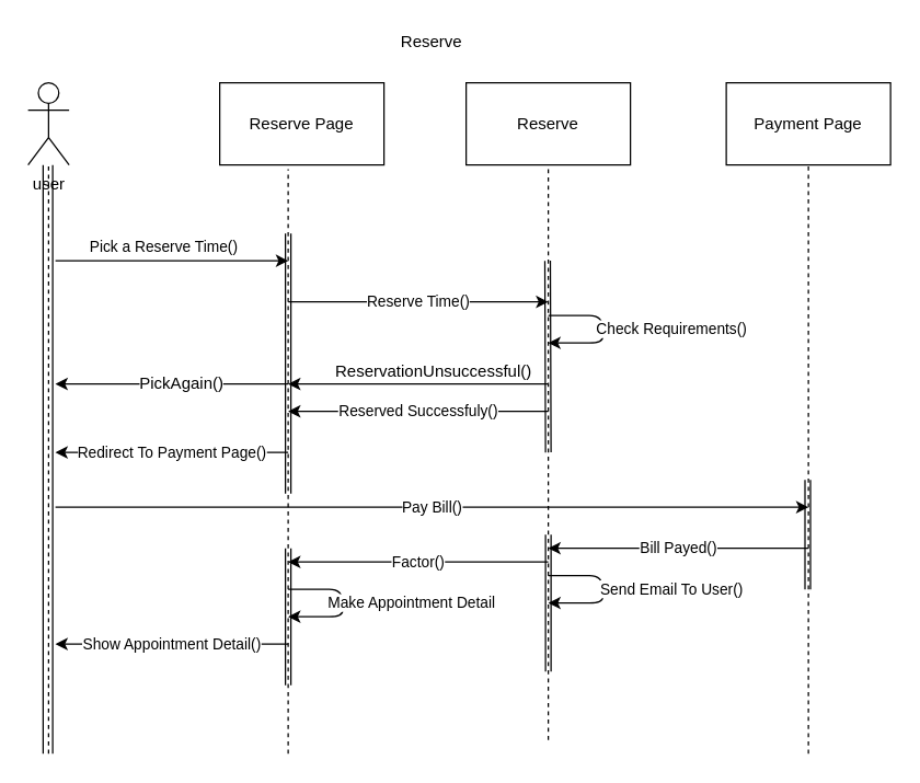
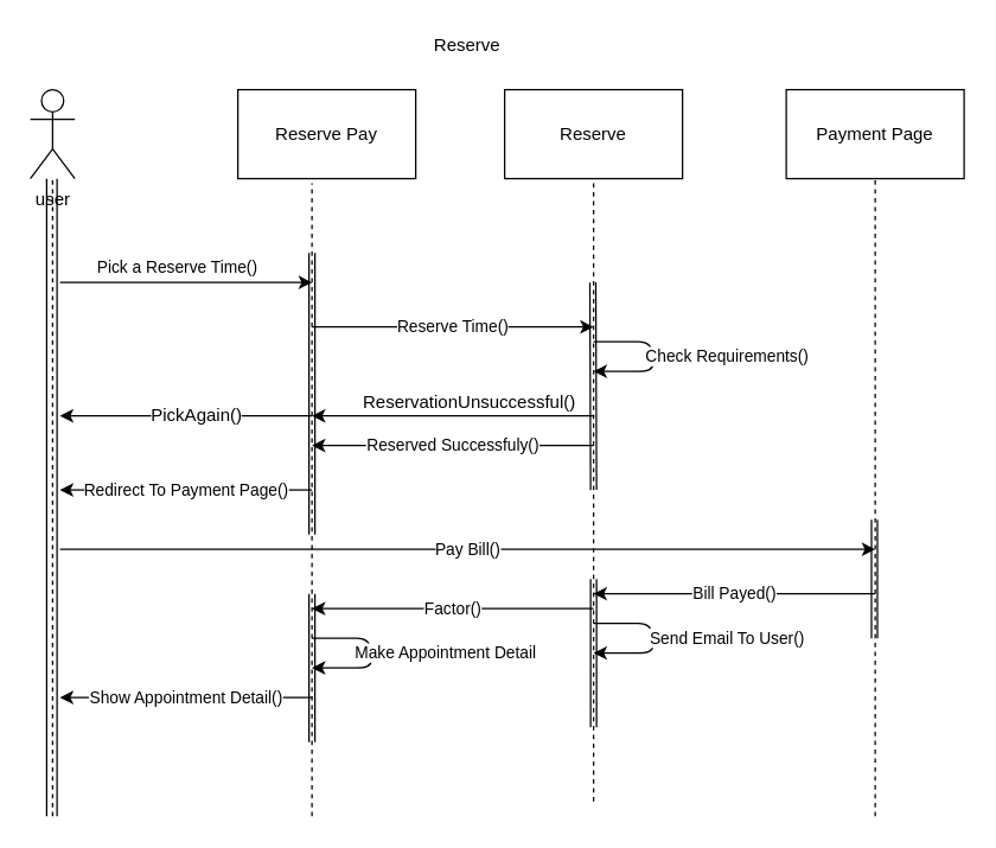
  <mxCell id="0" />
  <mxCell id="1" parent="0" />
  <mxCell id="2" value="&lt;div&gt;user&lt;/div&gt;&lt;div&gt;&lt;br&gt;&lt;/div&gt;" style="shape=umlActor;verticalLabelPosition=bottom;labelBackgroundColor=#ffffff;verticalAlign=top;html=1;outlineConnect=0;" parent="1" vertex="1"><mxGeometry x="20" y="60" width="30" height="60" as="geometry" /></mxCell>
  <mxCell id="3" value="Reserve" style="text;html=1;strokeColor=none;fillColor=none;align=center;verticalAlign=middle;whiteSpace=wrap;rounded=0;" parent="1" vertex="1"><mxGeometry x="295" y="20" width="40" height="20" as="geometry" /></mxCell>
- <mxCell id="4" value="Reserve Page" style="rounded=0;whiteSpace=wrap;html=1;" parent="1" vertex="1"><mxGeometry x="160" y="60" width="120" height="60" as="geometry" /></mxCell>
+ <mxCell id="4" value="Reserve Pay" style="rounded=0;whiteSpace=wrap;html=1;" parent="1" vertex="1"><mxGeometry x="160" y="60" width="120" height="60" as="geometry" /></mxCell>
  <mxCell id="5" value="" style="endArrow=none;dashed=1;html=1;" parent="1" target="2" edge="1"><mxGeometry width="50" height="50" relative="1" as="geometry"><mxPoint x="35" y="550" as="sourcePoint" /><mxPoint x="70" y="180" as="targetPoint" /></mxGeometry></mxCell>
  <mxCell id="6" value="" style="shape=link;html=1;width=7;" parent="1" edge="1"><mxGeometry width="50" height="50" relative="1" as="geometry"><mxPoint x="34.5" y="550" as="sourcePoint" /><mxPoint x="34.5" y="120" as="targetPoint" /></mxGeometry></mxCell>
  <mxCell id="7" value="" style="endArrow=none;dashed=1;html=1;" parent="1" edge="1"><mxGeometry width="50" height="50" relative="1" as="geometry"><mxPoint x="210" y="550" as="sourcePoint" /><mxPoint x="210" y="123" as="targetPoint" /></mxGeometry></mxCell>
  <mxCell id="8" value="Pick a Reserve Time()" style="endArrow=classic;html=1;" parent="1" edge="1"><mxGeometry x="-0.067" y="10" width="50" height="50" relative="1" as="geometry"><mxPoint x="40" y="190" as="sourcePoint" /><mxPoint x="210" y="190" as="targetPoint" /><mxPoint as="offset" /></mxGeometry></mxCell>
  <mxCell id="9" value="" style="shape=link;html=1;" parent="1" edge="1"><mxGeometry width="50" height="50" relative="1" as="geometry"><mxPoint x="210" y="360" as="sourcePoint" /><mxPoint x="210" y="170" as="targetPoint" /></mxGeometry></mxCell>
  <mxCell id="10" value="Reserve" style="rounded=0;whiteSpace=wrap;html=1;" parent="1" vertex="1"><mxGeometry x="340" y="60" width="120" height="60" as="geometry" /></mxCell>
  <mxCell id="11" value="" style="endArrow=none;dashed=1;html=1;entryX=0.5;entryY=1;entryDx=0;entryDy=0;" parent="1" target="10" edge="1"><mxGeometry width="50" height="50" relative="1" as="geometry"><mxPoint x="400" y="540" as="sourcePoint" /><mxPoint x="470" y="210" as="targetPoint" /></mxGeometry></mxCell>
  <mxCell id="12" value="" style="shape=link;html=1;" parent="1" edge="1"><mxGeometry width="50" height="50" relative="1" as="geometry"><mxPoint x="400" y="330" as="sourcePoint" /><mxPoint x="399.5" y="190" as="targetPoint" /></mxGeometry></mxCell>
  <mxCell id="13" value="Reserve Time()" style="endArrow=classic;html=1;" parent="1" edge="1"><mxGeometry width="50" height="50" relative="1" as="geometry"><mxPoint x="210" y="220" as="sourcePoint" /><mxPoint x="400" y="220" as="targetPoint" /></mxGeometry></mxCell>
  <mxCell id="14" value="Check Requirements()" style="endArrow=classic;html=1;" parent="1" edge="1"><mxGeometry x="0.2" y="-51" width="50" height="50" relative="1" as="geometry"><mxPoint x="400" y="230" as="sourcePoint" /><mxPoint x="400" y="250" as="targetPoint" /><Array as="points"><mxPoint x="440" y="230" /><mxPoint x="440" y="250" /></Array><mxPoint x="50" y="41" as="offset" /></mxGeometry></mxCell>
  <mxCell id="15" value="Payment Page" style="rounded=0;whiteSpace=wrap;html=1;" parent="1" vertex="1"><mxGeometry x="530" y="60" width="120" height="60" as="geometry" /></mxCell>
  <mxCell id="16" value="" style="endArrow=none;dashed=1;html=1;entryX=0.5;entryY=1;entryDx=0;entryDy=0;" parent="1" target="15" edge="1"><mxGeometry width="50" height="50" relative="1" as="geometry"><mxPoint x="590" y="550" as="sourcePoint" /><mxPoint x="615" y="190" as="targetPoint" /></mxGeometry></mxCell>
  <mxCell id="17" value="Reserved Successfuly()" style="endArrow=classic;html=1;" parent="1" edge="1"><mxGeometry width="50" height="50" relative="1" as="geometry"><mxPoint x="400" y="300" as="sourcePoint" /><mxPoint x="210" y="300" as="targetPoint" /></mxGeometry></mxCell>
  <mxCell id="18" value="&lt;div&gt;Redirect To Payment Page()&lt;/div&gt;" style="endArrow=classic;html=1;" parent="1" edge="1"><mxGeometry width="50" height="50" relative="1" as="geometry"><mxPoint x="210" y="330" as="sourcePoint" /><mxPoint x="40" y="330" as="targetPoint" /></mxGeometry></mxCell>
  <mxCell id="19" value="Pay Bill()" style="endArrow=classic;html=1;" parent="1" edge="1"><mxGeometry width="50" height="50" relative="1" as="geometry"><mxPoint x="40" y="370" as="sourcePoint" /><mxPoint x="590" y="370" as="targetPoint" /></mxGeometry></mxCell>
  <mxCell id="20" value="" style="shape=link;html=1;" parent="1" edge="1"><mxGeometry width="50" height="50" relative="1" as="geometry"><mxPoint x="589.5" y="430" as="sourcePoint" /><mxPoint x="589.5" y="350" as="targetPoint" /></mxGeometry></mxCell>
  <mxCell id="21" value="" style="shape=link;html=1;" parent="1" edge="1"><mxGeometry width="50" height="50" relative="1" as="geometry"><mxPoint x="400" y="490" as="sourcePoint" /><mxPoint x="400" y="390" as="targetPoint" /></mxGeometry></mxCell>
  <mxCell id="22" value="Bill Payed()" style="endArrow=classic;html=1;" parent="1" edge="1"><mxGeometry width="50" height="50" relative="1" as="geometry"><mxPoint x="590" y="400" as="sourcePoint" /><mxPoint x="400" y="400" as="targetPoint" /></mxGeometry></mxCell>
  <mxCell id="23" value="" style="shape=link;html=1;" parent="1" edge="1"><mxGeometry width="50" height="50" relative="1" as="geometry"><mxPoint x="210" y="500" as="sourcePoint" /><mxPoint x="210" y="400" as="targetPoint" /></mxGeometry></mxCell>
  <mxCell id="24" value="Factor()" style="endArrow=classic;html=1;" parent="1" edge="1"><mxGeometry width="50" height="50" relative="1" as="geometry"><mxPoint x="400" y="410" as="sourcePoint" /><mxPoint x="210" y="410" as="targetPoint" /></mxGeometry></mxCell>
  <mxCell id="25" value="Make Appointment Detail" style="endArrow=classic;html=1;" parent="1" edge="1"><mxGeometry x="0.2" y="-51" width="50" height="50" relative="1" as="geometry"><mxPoint x="210" y="430" as="sourcePoint" /><mxPoint x="210" y="450" as="targetPoint" /><Array as="points"><mxPoint x="250" y="430" /><mxPoint x="250" y="450" /></Array><mxPoint x="50" y="41" as="offset" /></mxGeometry></mxCell>
  <mxCell id="26" value="Show Appointment Detail()" style="endArrow=classic;html=1;" parent="1" edge="1"><mxGeometry width="50" height="50" relative="1" as="geometry"><mxPoint x="210" y="470" as="sourcePoint" /><mxPoint x="40" y="470" as="targetPoint" /></mxGeometry></mxCell>
  <mxCell id="27" value="Send Email To User()" style="endArrow=classic;html=1;" parent="1" edge="1"><mxGeometry x="0.2" y="-51" width="50" height="50" relative="1" as="geometry"><mxPoint x="400" y="420" as="sourcePoint" /><mxPoint x="400" y="440" as="targetPoint" /><Array as="points"><mxPoint x="440" y="420" /><mxPoint x="440" y="440" /></Array><mxPoint x="50" y="41" as="offset" /></mxGeometry></mxCell>
  <mxCell id="28" value="" style="endArrow=classic;html=1;" edge="1" parent="1"><mxGeometry width="50" height="50" relative="1" as="geometry"><mxPoint x="400" y="280" as="sourcePoint" /><mxPoint x="210" y="280" as="targetPoint" /></mxGeometry></mxCell>
  <mxCell id="29" value="ReservationUnsuccessful()&lt;br&gt;" style="text;html=1;resizable=0;points=[];align=center;verticalAlign=middle;labelBackgroundColor=#ffffff;" vertex="1" connectable="0" parent="28"><mxGeometry x="-0.326" y="-3" relative="1" as="geometry"><mxPoint x="-21" y="-7" as="offset" /></mxGeometry></mxCell>
  <mxCell id="30" value="" style="endArrow=classic;html=1;" edge="1" parent="1"><mxGeometry width="50" height="50" relative="1" as="geometry"><mxPoint x="210" y="280" as="sourcePoint" /><mxPoint x="40" y="280" as="targetPoint" /></mxGeometry></mxCell>
  <mxCell id="31" value="PickAgain()&lt;br&gt;" style="text;html=1;resizable=0;points=[];align=center;verticalAlign=middle;labelBackgroundColor=#ffffff;" vertex="1" connectable="0" parent="30"><mxGeometry x="-0.071" y="-1" relative="1" as="geometry"><mxPoint as="offset" /></mxGeometry></mxCell>
